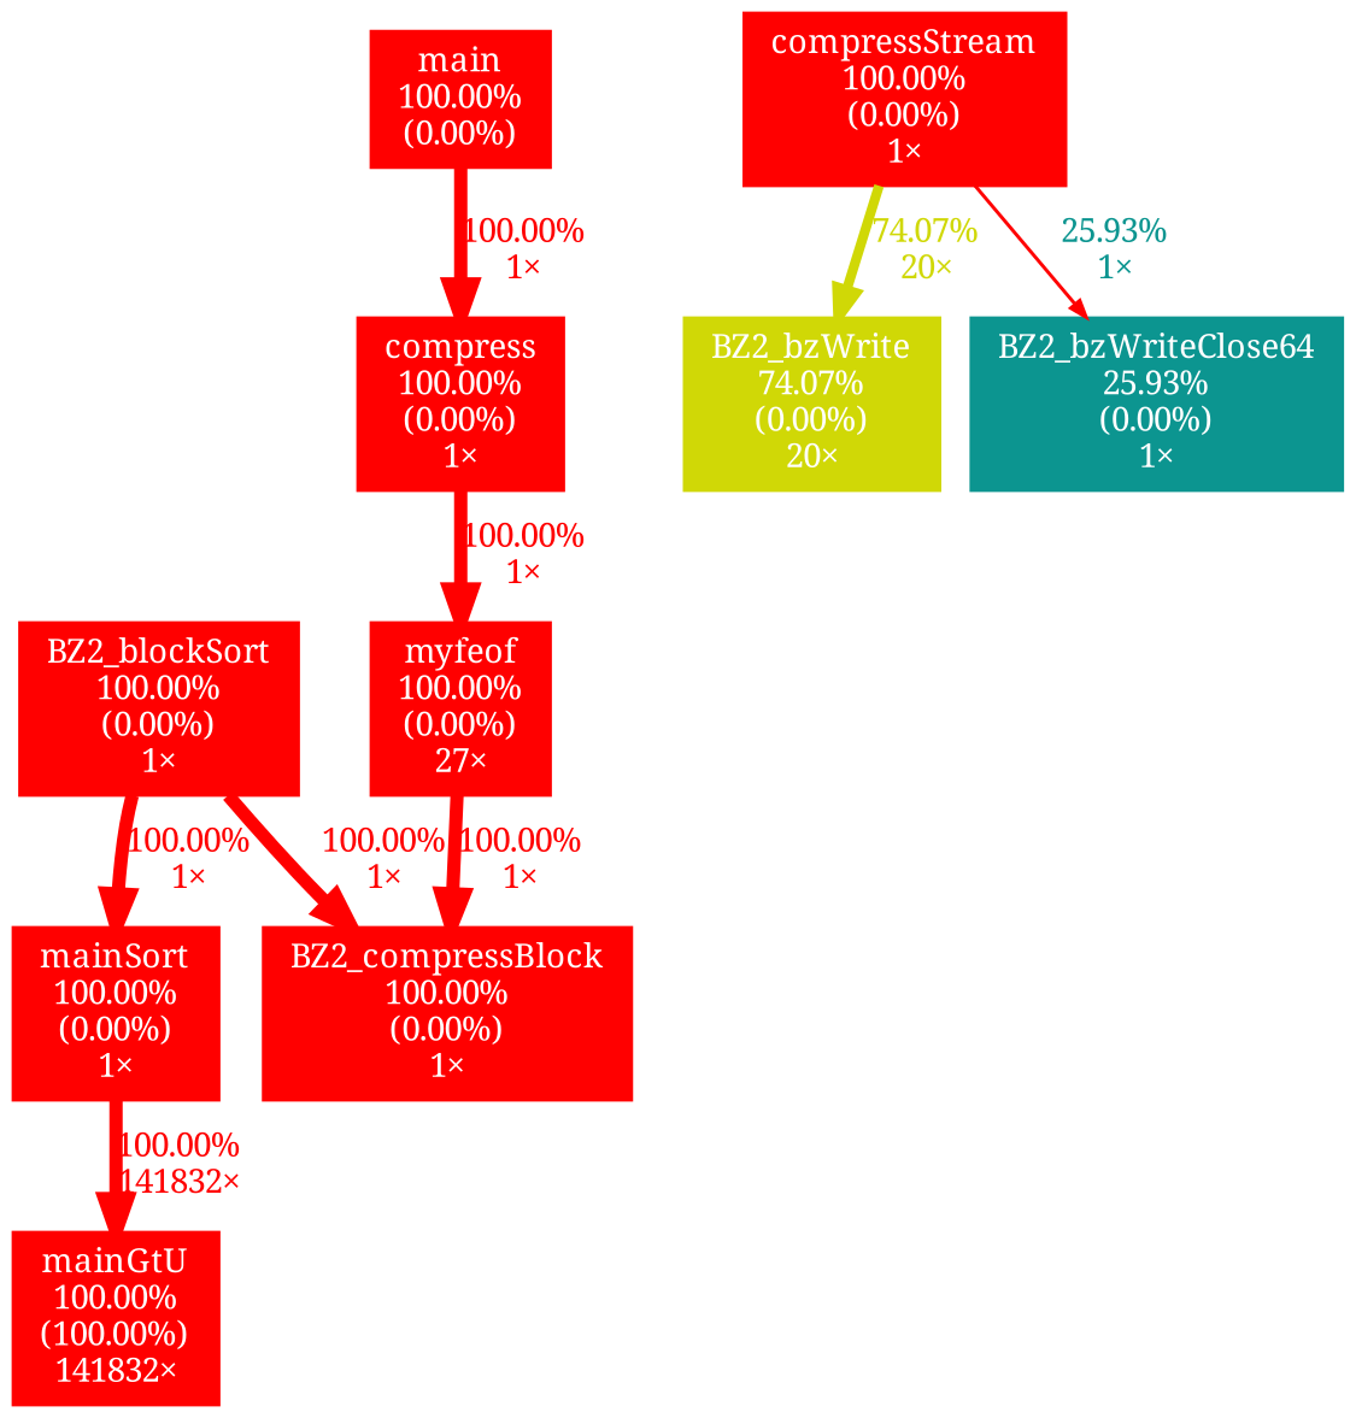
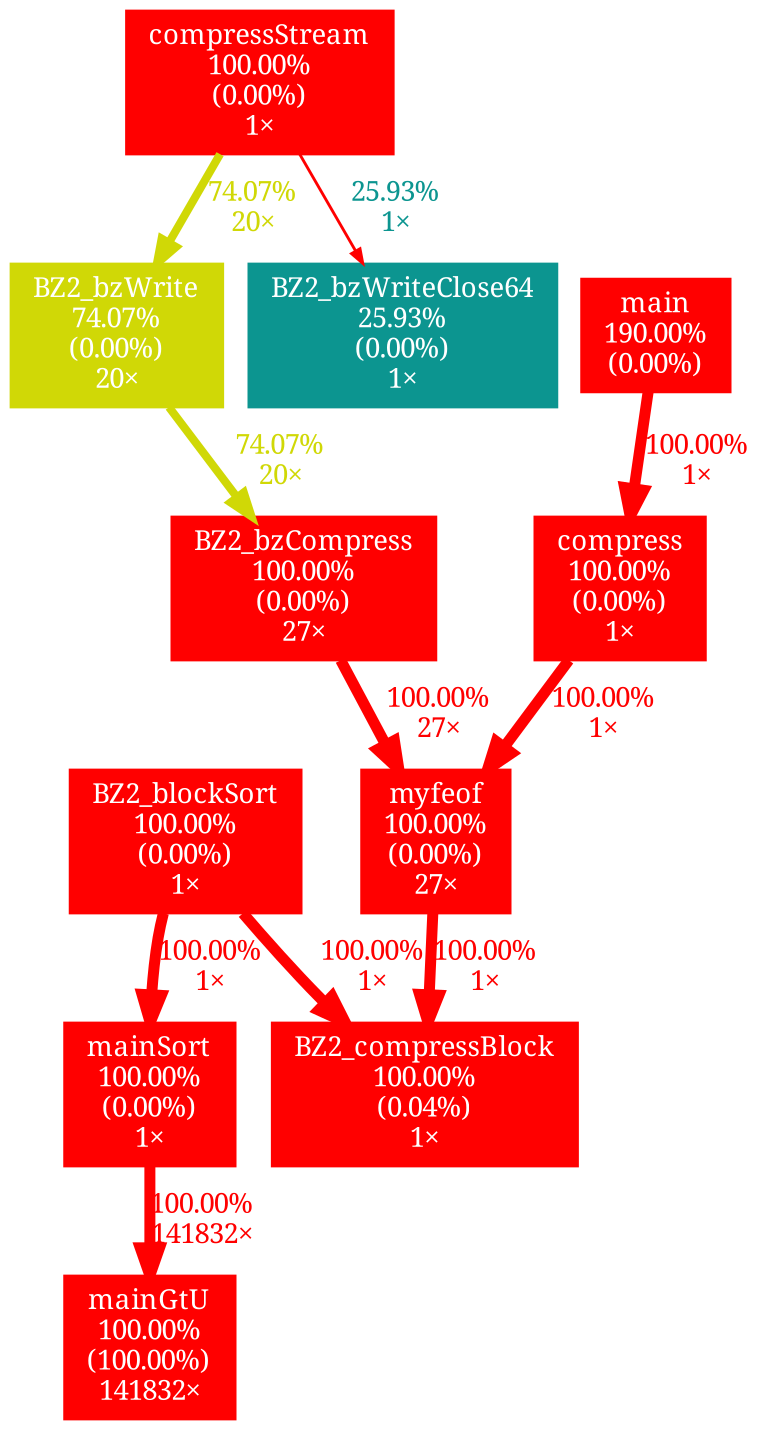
  digraph {
    fontname="Noto Serif"
    nodesep=0.125
    ranksep=0.25
    node [color="#ff0000" fontcolor="#ffffff" fontname="Noto Serif" fontsize=10.00 shape=box style=filled]
    edge [arrowsize=1.00 color="#ff0000" fontcolor="#ff0000" fontname="Noto Serif" fontsize=10.00 labeldistance=4.00 penwidth=4.00]
    n1 [height=0 label="mainGtU\n100.00%\n(100.00%)\n141832×" width=0]
+   n2 [height=0 label="BZ2_bzCompress\n100.00%\n(0.00%)\n27×" width=0]
    n3 [height=0 label="myfeof\n100.00%\n(0.00%)\n27×" width=0]
-   n4 [height=0 label="BZ2_compressBlock\n100.00%\n(0.00%)\n1×" width=0]
+   n4 [height=0 label="BZ2_compressBlock\n100.00%\n(0.04%)\n1×" width=0]
    n5 [height=0 label="BZ2_blockSort\n100.00%\n(0.00%)\n1×" width=0]
    n6 [height=0 label="mainSort\n100.00%\n(0.00%)\n1×" width=0]
    n7 [height=0 label="compress\n100.00%\n(0.00%)\n1×" width=0]
    n8 [height=0 label="compressStream\n100.00%\n(0.00%)\n1×" width=0]
    n9 [color="#d0d806" height=0 label="BZ2_bzWrite\n74.07%\n(0.00%)\n20×" width=0]
    n10 [color="#0c9590" height=0 label="BZ2_bzWriteClose64\n25.93%\n(0.00%)\n1×" width=0]
-   n11 [height=0 label="main\n100.00%\n(0.00%)" width=0]
+   n11 [height=0 label="main\n190.00%\n(0.00%)" width=0]
+   n2 -> n3 [label="100.00%\n27×"]
    n3 -> n4 [label="100.00%\n1×"]
    n5 -> n4 [label="100.00%\n1×"]
    n5 -> n6 [label="100.00%\n1×"]
    n6 -> n1 [label="100.00%\n141832×"]
    n7 -> n3 [label="100.00%\n1×"]
    n8 -> n9 [arrowsize=0.86 color="#d0d806" fontcolor="#d0d806" label="74.07%\n20×" labeldistance=2.96 penwidth=2.96]
    n8 -> n10 [arrowsize=0.51 fontcolor="#0c9590" label="25.93%\n1×" labeldistance=1.04 penwidth=1.04]
+   n9 -> n2 [arrowsize=0.86 color="#d0d806" fontcolor="#d0d806" label="74.07%\n20×" labeldistance=2.96 penwidth=2.96]
    n11 -> n7 [label="100.00%\n1×"]
  }
